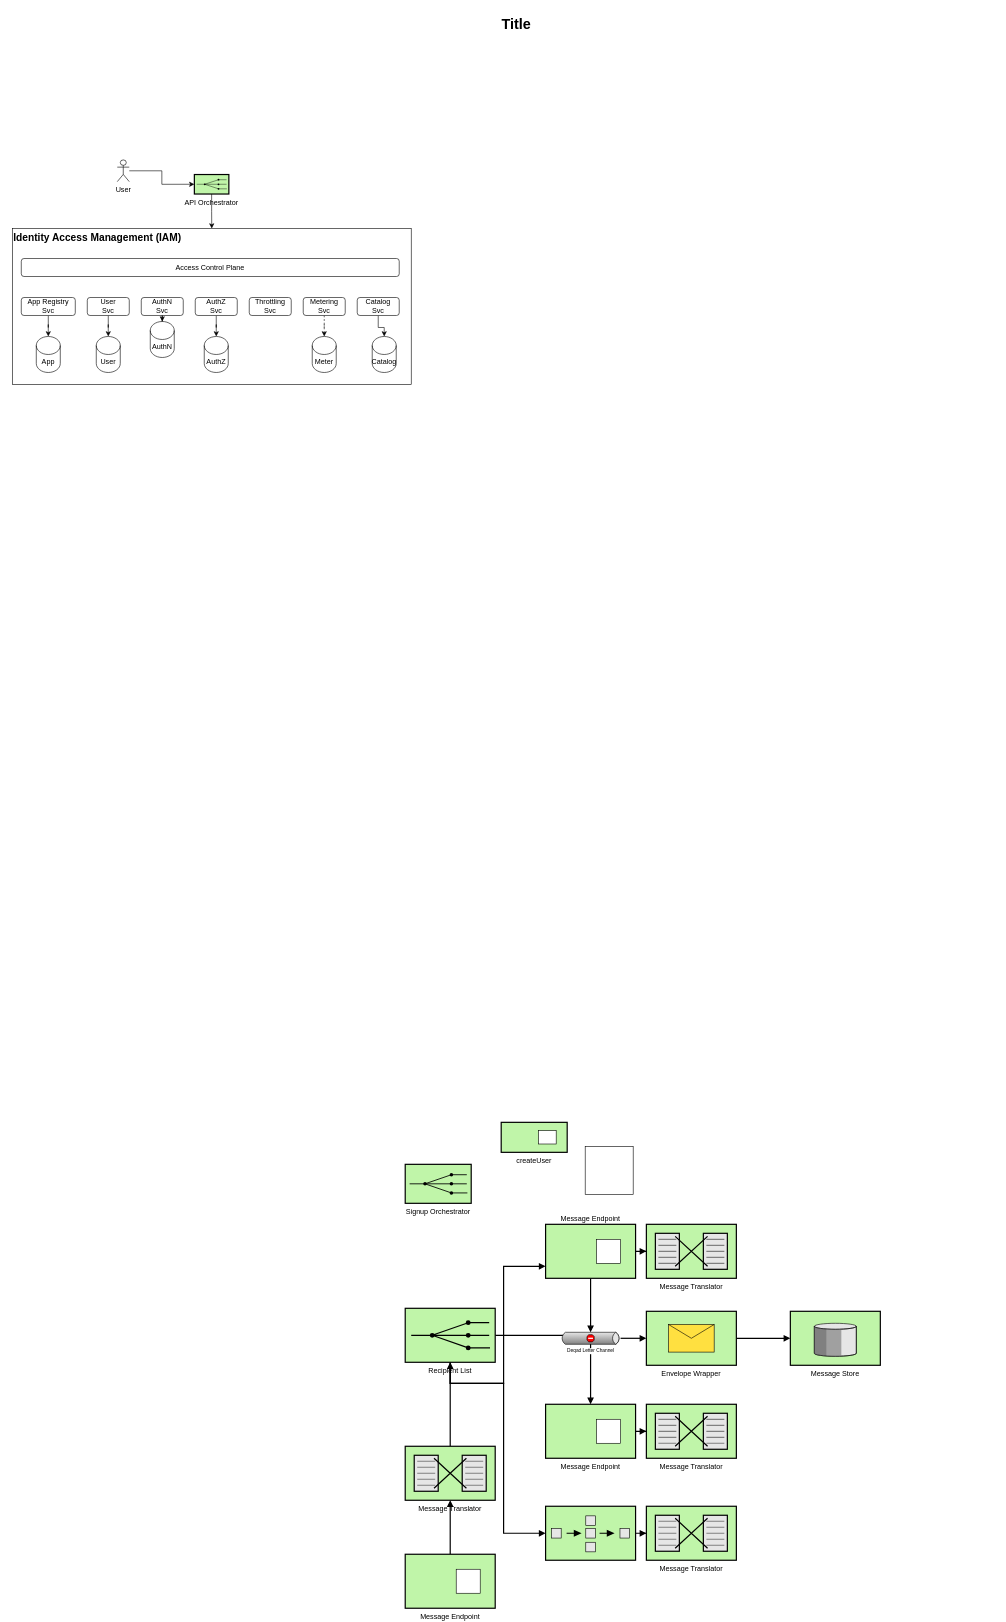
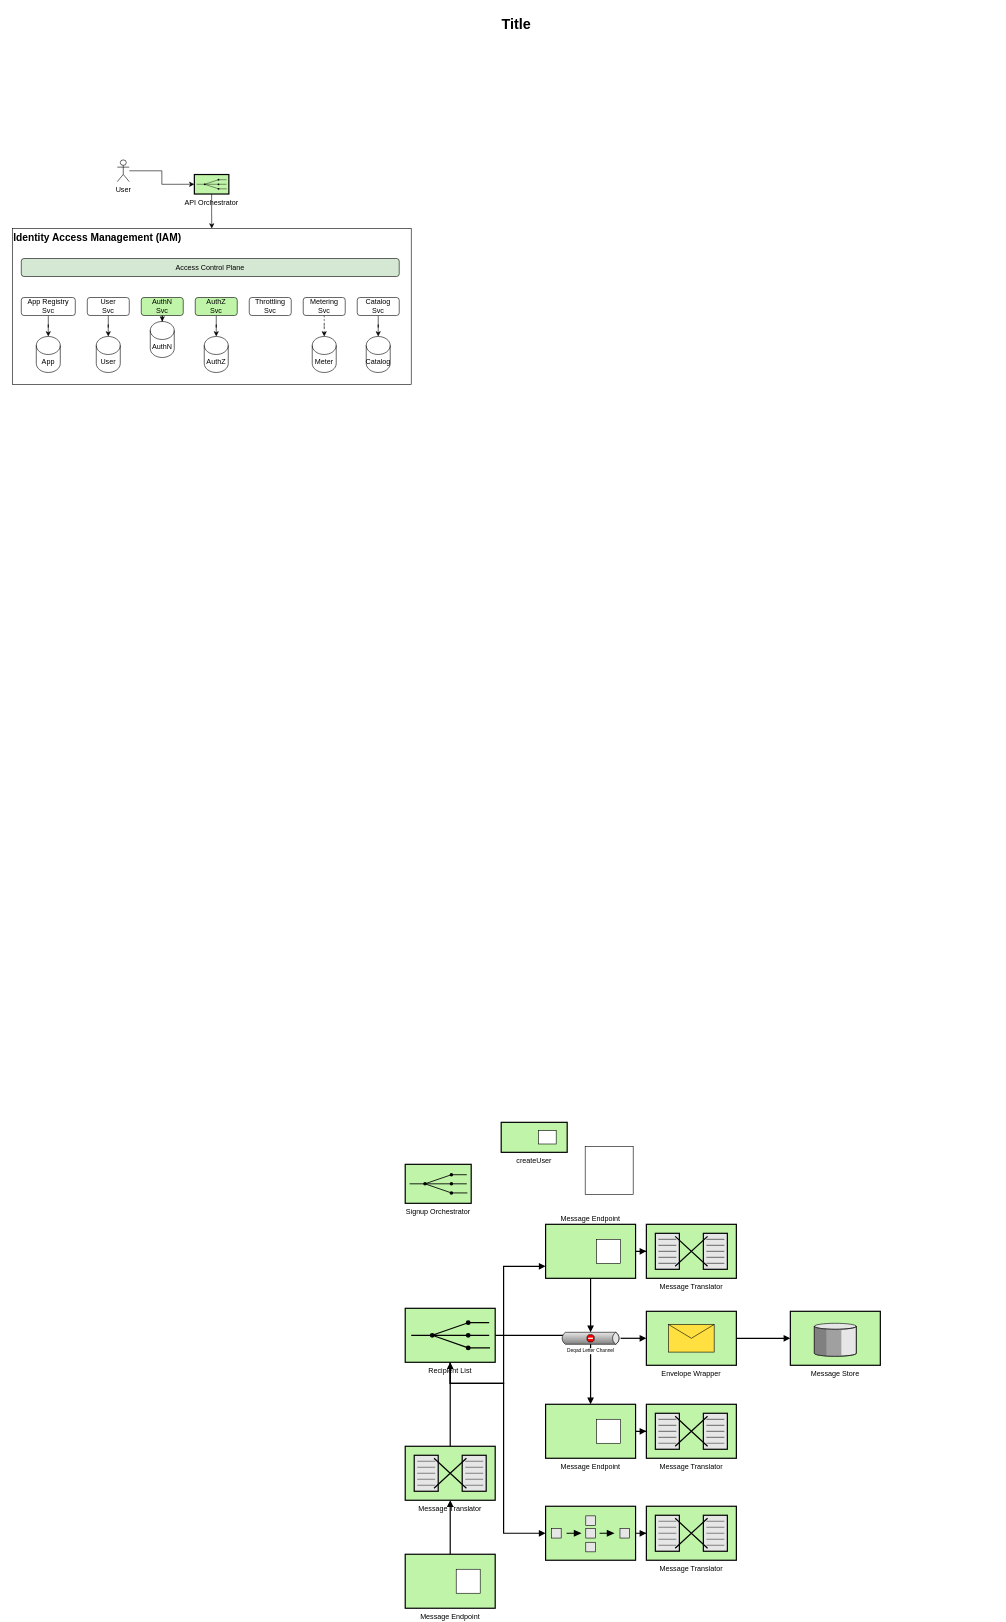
  <mxCell id="0" style=";html=1;" />
  <mxCell id="1" style=";html=1;" parent="0" />
  <mxCell id="2" value="Identity Access Management (IAM)" style="rounded=0;whiteSpace=wrap;align=left;verticalAlign=top;labelBackgroundColor=default;labelBorderColor=none;fontStyle=1;fontSize=17;" vertex="1" parent="1"><mxGeometry x="20" y="380" width="665" height="260" as="geometry" /></mxCell>
  <mxCell id="3" style="edgeStyle=orthogonalEdgeStyle;rounded=0;html=1;endArrow=block;endFill=1;jettySize=auto;orthogonalLoop=1;strokeWidth=2;startArrow=none;startFill=0;" parent="1" source="4" target="8" edge="1"><mxGeometry relative="1" as="geometry" /></mxCell>
  <mxCell id="4" value="Message Translator" style="strokeWidth=2;dashed=0;align=center;fontSize=12;shape=mxgraph.eip.message_translator;fillColor=#c0f5a9;verticalLabelPosition=bottom;verticalAlign=top;" parent="1" vertex="1"><mxGeometry x="675" y="2410" width="150" height="90" as="geometry" /></mxCell>
  <mxCell id="5" style="edgeStyle=orthogonalEdgeStyle;rounded=0;html=1;endArrow=block;endFill=1;jettySize=auto;orthogonalLoop=1;strokeWidth=2;startArrow=none;startFill=0;" parent="1" source="8" target="14" edge="1"><mxGeometry relative="1" as="geometry"><Array as="points"><mxPoint x="839" y="2305" /><mxPoint x="839" y="2110" /></Array></mxGeometry></mxCell>
  <mxCell id="6" style="edgeStyle=orthogonalEdgeStyle;rounded=0;html=1;endArrow=block;endFill=1;jettySize=auto;orthogonalLoop=1;strokeWidth=2;startArrow=none;startFill=0;" parent="1" source="8" target="17" edge="1"><mxGeometry relative="1" as="geometry" /></mxCell>
  <mxCell id="7" style="edgeStyle=orthogonalEdgeStyle;rounded=0;html=1;endArrow=block;endFill=1;jettySize=auto;orthogonalLoop=1;strokeWidth=2;startArrow=none;startFill=0;" parent="1" source="8" target="26" edge="1"><mxGeometry relative="1" as="geometry"><Array as="points"><mxPoint x="839" y="2305" /><mxPoint x="839" y="2555" /></Array></mxGeometry></mxCell>
  <mxCell id="8" value="Recipient List" style="strokeWidth=2;dashed=0;align=center;fontSize=12;fillColor=#c0f5a9;verticalLabelPosition=bottom;verticalAlign=top;shape=mxgraph.eip.recipient_list;" parent="1" vertex="1"><mxGeometry x="675" y="2180" width="150" height="90" as="geometry" /></mxCell>
  <mxCell id="9" style="edgeStyle=orthogonalEdgeStyle;rounded=0;html=1;endArrow=block;endFill=1;jettySize=auto;orthogonalLoop=1;strokeWidth=2;startArrow=none;startFill=0;" parent="1" source="10" target="4" edge="1"><mxGeometry relative="1" as="geometry" /></mxCell>
  <mxCell id="10" value="Message Endpoint" style="strokeWidth=2;dashed=0;align=center;fontSize=12;shape=rect;verticalLabelPosition=bottom;verticalAlign=top;fillColor=#c0f5a9" parent="1" vertex="1"><mxGeometry x="675" y="2590" width="150" height="90" as="geometry" /></mxCell>
  <mxCell id="11" value="" style="strokeWidth=1;dashed=0;align=center;fontSize=8;shape=rect;fillColor=#ffffff;strokeColor=#000000;" parent="10" vertex="1"><mxGeometry x="85" y="25" width="40" height="40" as="geometry" /></mxCell>
  <mxCell id="12" style="edgeStyle=orthogonalEdgeStyle;rounded=0;html=1;endArrow=block;endFill=1;jettySize=auto;orthogonalLoop=1;strokeWidth=2;startArrow=none;startFill=0;" parent="1" source="14" target="19" edge="1"><mxGeometry relative="1" as="geometry" /></mxCell>
  <mxCell id="13" style="edgeStyle=orthogonalEdgeStyle;rounded=0;html=1;endArrow=block;endFill=1;jettySize=auto;orthogonalLoop=1;strokeWidth=2;startArrow=none;startFill=0;" parent="1" source="14" target="22" edge="1"><mxGeometry relative="1" as="geometry" /></mxCell>
  <mxCell id="14" value="Message Endpoint" style="strokeWidth=2;dashed=0;align=center;fontSize=12;shape=rect;verticalLabelPosition=top;verticalAlign=bottom;fillColor=#c0f5a9;labelPosition=center;" parent="1" vertex="1"><mxGeometry x="909" y="2040" width="150" height="90" as="geometry" /></mxCell>
  <mxCell id="15" value="" style="strokeWidth=1;dashed=0;align=center;fontSize=8;shape=rect;fillColor=#ffffff;strokeColor=#000000;" parent="14" vertex="1"><mxGeometry x="85" y="25" width="40" height="40" as="geometry" /></mxCell>
  <mxCell id="16" style="edgeStyle=orthogonalEdgeStyle;rounded=0;html=1;endArrow=block;endFill=1;jettySize=auto;orthogonalLoop=1;strokeWidth=2;startArrow=none;startFill=0;" parent="1" source="17" target="20" edge="1"><mxGeometry relative="1" as="geometry" /></mxCell>
  <mxCell id="17" value="Message Endpoint" style="strokeWidth=2;dashed=0;align=center;fontSize=12;shape=rect;verticalLabelPosition=bottom;verticalAlign=top;fillColor=#c0f5a9" parent="1" vertex="1"><mxGeometry x="909" y="2340" width="150" height="90" as="geometry" /></mxCell>
  <mxCell id="18" value="" style="strokeWidth=1;dashed=0;align=center;fontSize=8;shape=rect" parent="17" vertex="1"><mxGeometry x="85" y="25" width="40" height="40" as="geometry" /></mxCell>
  <mxCell id="19" value="Message Translator" style="strokeWidth=2;dashed=0;align=center;fontSize=12;shape=mxgraph.eip.message_translator;fillColor=#c0f5a9;verticalLabelPosition=bottom;verticalAlign=top;" parent="1" vertex="1"><mxGeometry x="1077" y="2040" width="150" height="90" as="geometry" /></mxCell>
  <mxCell id="20" value="Message Translator" style="strokeWidth=2;dashed=0;align=center;fontSize=12;shape=mxgraph.eip.message_translator;fillColor=#c0f5a9;verticalLabelPosition=bottom;verticalAlign=top;" parent="1" vertex="1"><mxGeometry x="1077" y="2340" width="150" height="90" as="geometry" /></mxCell>
  <mxCell id="21" style="edgeStyle=orthogonalEdgeStyle;rounded=0;html=1;endArrow=block;endFill=1;jettySize=auto;orthogonalLoop=1;strokeWidth=2;startArrow=none;startFill=0;" parent="1" source="22" target="24" edge="1"><mxGeometry relative="1" as="geometry" /></mxCell>
  <mxCell id="22" value="Deqad Letter Channel" style="strokeWidth=1;dashed=0;align=center;html=1;fontSize=8;shape=mxgraph.eip.deadLetterChannel;verticalLabelPosition=bottom;labelBackgroundColor=#ffffff;verticalAlign=top;" parent="1" vertex="1"><mxGeometry x="934" y="2220" width="100" height="20" as="geometry" /></mxCell>
  <mxCell id="23" style="edgeStyle=orthogonalEdgeStyle;rounded=0;html=1;endArrow=block;endFill=1;jettySize=auto;orthogonalLoop=1;strokeWidth=2;startArrow=none;startFill=0;" parent="1" source="24" target="27" edge="1"><mxGeometry relative="1" as="geometry" /></mxCell>
  <mxCell id="24" value="Envelope Wrapper" style="strokeWidth=2;dashed=0;align=center;fontSize=12;fillColor=#c0f5a9;verticalLabelPosition=bottom;verticalAlign=top;shape=mxgraph.eip.envelope_wrapper;" parent="1" vertex="1"><mxGeometry x="1077" y="2185" width="150" height="90" as="geometry" /></mxCell>
  <mxCell id="25" style="edgeStyle=orthogonalEdgeStyle;rounded=0;html=1;endArrow=block;endFill=1;jettySize=auto;orthogonalLoop=1;strokeWidth=2;startArrow=none;startFill=0;" parent="1" source="26" target="28" edge="1"><mxGeometry relative="1" as="geometry" /></mxCell>
  <mxCell id="26" value="" style="strokeWidth=2;dashed=0;align=center;fontSize=12;fillColor=#c0f5a9;verticalLabelPosition=bottom;verticalAlign=top;shape=mxgraph.eip.composed_message_processor;" parent="1" vertex="1"><mxGeometry x="909" y="2510" width="150" height="90" as="geometry" /></mxCell>
  <mxCell id="27" value="Message Store" style="strokeWidth=2;dashed=0;align=center;fontSize=12;verticalLabelPosition=bottom;verticalAlign=top;shape=mxgraph.eip.message_store;fillColor=#c0f5a9" parent="1" vertex="1"><mxGeometry x="1317" y="2185" width="150" height="90" as="geometry" /></mxCell>
  <mxCell id="28" value="Message Translator" style="strokeWidth=2;dashed=0;align=center;fontSize=12;shape=mxgraph.eip.message_translator;fillColor=#c0f5a9;verticalLabelPosition=bottom;verticalAlign=top;" parent="1" vertex="1"><mxGeometry x="1077" y="2510" width="150" height="90" as="geometry" /></mxCell>
  <mxCell id="29" value="Title" style="text;strokeColor=none;fillColor=none;html=1;fontSize=24;fontStyle=1;verticalAlign=middle;align=center;" parent="1" vertex="1"><mxGeometry x="65" y="20" width="1590" height="40" as="geometry" /></mxCell>
  <mxCell id="30" style="edgeStyle=orthogonalEdgeStyle;rounded=0;orthogonalLoop=1;jettySize=auto;html=1;entryX=0;entryY=0.5;entryDx=0;entryDy=0;entryPerimeter=0;" edge="1" parent="1" source="31" target="34"><mxGeometry relative="1" as="geometry"><mxPoint x="165" y="286.25" as="sourcePoint" /><mxPoint x="225" y="286.25" as="targetPoint" /></mxGeometry></mxCell>
  <mxCell id="31" value="User" style="shape=umlActor;verticalLabelPosition=bottom;verticalAlign=top;html=1;outlineConnect=0;" vertex="1" parent="1"><mxGeometry x="195" y="265.63" width="20" height="36.25" as="geometry" /></mxCell>
  <mxCell id="32" value="" style="whiteSpace=wrap;html=1;aspect=fixed;" vertex="1" parent="1"><mxGeometry x="975" y="1910" width="80" height="80" as="geometry" /></mxCell>
  <mxCell id="33" value="" style="edgeStyle=orthogonalEdgeStyle;rounded=0;orthogonalLoop=1;jettySize=auto;html=1;" edge="1" parent="1" source="34" target="2"><mxGeometry relative="1" as="geometry" /></mxCell>
  <mxCell id="34" value="API Orchestrator" style="strokeWidth=2;dashed=0;align=center;fontSize=12;fillColor=#c0f5a9;verticalLabelPosition=bottom;verticalAlign=top;shape=mxgraph.eip.recipient_list;" vertex="1" parent="1"><mxGeometry x="323.5" y="290" width="57.5" height="32.5" as="geometry" /></mxCell>
  <mxCell id="35" value="createUser" style="strokeWidth=2;dashed=0;align=center;fontSize=12;shape=rect;verticalLabelPosition=bottom;verticalAlign=top;fillColor=#c0f5a9" vertex="1" parent="1"><mxGeometry x="835" y="1870" width="110" height="50" as="geometry" /></mxCell>
  <mxCell id="36" value="" style="strokeWidth=1;dashed=0;align=center;fontSize=8;shape=rect;fillColor=#ffffff;strokeColor=#000000;" vertex="1" parent="35"><mxGeometry x="62.333" y="13.889" width="29.333" height="22.222" as="geometry" /></mxCell>
  <mxCell id="37" value="Signup Orchestrator" style="strokeWidth=2;dashed=0;align=center;fontSize=12;fillColor=#c0f5a9;verticalLabelPosition=bottom;verticalAlign=top;shape=mxgraph.eip.recipient_list;" vertex="1" parent="1"><mxGeometry x="675" y="1940" width="110" height="65" as="geometry" /></mxCell>
  <mxCell id="38" value="" style="edgeStyle=orthogonalEdgeStyle;rounded=0;orthogonalLoop=1;jettySize=auto;html=1;" edge="1" parent="1" source="39" target="43"><mxGeometry relative="1" as="geometry" /></mxCell>
- <mxCell id="39" value="AuthN&lt;br&gt;Svc" style="rounded=1;whiteSpace=wrap;html=1;" vertex="1" parent="1"><mxGeometry x="235" y="495" width="70" height="30" as="geometry" /></mxCell>
+ <mxCell id="39" value="AuthN&lt;br&gt;Svc" style="rounded=1;whiteSpace=wrap;html=1;fillColor=#c0f5a9;" vertex="1" parent="1"><mxGeometry x="235" y="495" width="70" height="30" as="geometry" /></mxCell>
  <mxCell id="40" value="" style="edgeStyle=orthogonalEdgeStyle;rounded=0;orthogonalLoop=1;jettySize=auto;html=1;" edge="1" parent="1" source="41" target="44"><mxGeometry relative="1" as="geometry" /></mxCell>
- <mxCell id="41" value="AuthZ&lt;br&gt;Svc" style="rounded=1;whiteSpace=wrap;html=1;" vertex="1" parent="1"><mxGeometry x="325" y="495" width="70" height="30" as="geometry" /></mxCell>
+ <mxCell id="41" value="AuthZ&lt;br&gt;Svc" style="rounded=1;whiteSpace=wrap;html=1;fillColor=#c0f5a9;" vertex="1" parent="1"><mxGeometry x="325" y="495" width="70" height="30" as="geometry" /></mxCell>
  <mxCell id="42" value="Throttling&lt;br&gt;Svc" style="rounded=1;whiteSpace=wrap;html=1;" vertex="1" parent="1"><mxGeometry x="415" y="495" width="70" height="30" as="geometry" /></mxCell>
  <mxCell id="43" value="AuthN" style="shape=cylinder3;whiteSpace=wrap;html=1;boundedLbl=1;backgroundOutline=1;size=15;" vertex="1" parent="1"><mxGeometry x="250" y="535" width="40" height="60" as="geometry" /></mxCell>
  <mxCell id="44" value="AuthZ" style="shape=cylinder3;whiteSpace=wrap;html=1;boundedLbl=1;backgroundOutline=1;size=15;" vertex="1" parent="1"><mxGeometry x="340" y="560" width="40" height="60" as="geometry" /></mxCell>
  <mxCell id="45" value="" style="edgeStyle=orthogonalEdgeStyle;rounded=0;orthogonalLoop=1;jettySize=auto;html=1;dashed=1;" edge="1" parent="1" source="46" target="47"><mxGeometry relative="1" as="geometry" /></mxCell>
  <mxCell id="46" value="Metering&lt;br&gt;Svc" style="rounded=1;whiteSpace=wrap;html=1;" vertex="1" parent="1"><mxGeometry x="505" y="495" width="70" height="30" as="geometry" /></mxCell>
  <mxCell id="47" value="Meter" style="shape=cylinder3;whiteSpace=wrap;html=1;boundedLbl=1;backgroundOutline=1;size=15;" vertex="1" parent="1"><mxGeometry x="520" y="560" width="40" height="60" as="geometry" /></mxCell>
- <mxCell id="48" value="Catalog" style="shape=cylinder3;whiteSpace=wrap;html=1;boundedLbl=1;backgroundOutline=1;size=15;" vertex="1" parent="1"><mxGeometry x="620" y="560" width="40" height="60" as="geometry" /></mxCell>
+ <mxCell id="48" value="Catalog" style="shape=cylinder3;whiteSpace=wrap;html=1;boundedLbl=1;backgroundOutline=1;size=15;" vertex="1" parent="1"><mxGeometry x="610" y="560" width="40" height="60" as="geometry" /></mxCell>
  <mxCell id="49" value="" style="edgeStyle=orthogonalEdgeStyle;rounded=0;orthogonalLoop=1;jettySize=auto;html=1;" edge="1" parent="1" source="50" target="48"><mxGeometry relative="1" as="geometry" /></mxCell>
  <mxCell id="50" value="Catalog&lt;br&gt;Svc" style="rounded=1;whiteSpace=wrap;html=1;" vertex="1" parent="1"><mxGeometry x="595" y="495" width="70" height="30" as="geometry" /></mxCell>
  <mxCell id="51" value="" style="edgeStyle=orthogonalEdgeStyle;rounded=0;orthogonalLoop=1;jettySize=auto;html=1;" edge="1" parent="1" source="52" target="53"><mxGeometry relative="1" as="geometry" /></mxCell>
  <mxCell id="52" value="App Registry&lt;br&gt;Svc" style="rounded=1;whiteSpace=wrap;html=1;" vertex="1" parent="1"><mxGeometry x="35" y="495" width="90" height="30" as="geometry" /></mxCell>
  <mxCell id="53" value="App" style="shape=cylinder3;whiteSpace=wrap;html=1;boundedLbl=1;backgroundOutline=1;size=15;" vertex="1" parent="1"><mxGeometry x="60" y="560" width="40" height="60" as="geometry" /></mxCell>
  <mxCell id="54" value="User" style="shape=cylinder3;whiteSpace=wrap;html=1;boundedLbl=1;backgroundOutline=1;size=15;" vertex="1" parent="1"><mxGeometry x="160" y="560" width="40" height="60" as="geometry" /></mxCell>
  <mxCell id="55" value="" style="edgeStyle=orthogonalEdgeStyle;rounded=0;orthogonalLoop=1;jettySize=auto;html=1;" edge="1" parent="1" source="56" target="54"><mxGeometry relative="1" as="geometry" /></mxCell>
  <mxCell id="56" value="User&lt;br&gt;Svc" style="rounded=1;whiteSpace=wrap;html=1;" vertex="1" parent="1"><mxGeometry x="145" y="495" width="70" height="30" as="geometry" /></mxCell>
- <mxCell id="57" value="Access Control Plane" style="rounded=1;whiteSpace=wrap;html=1;" vertex="1" parent="1"><mxGeometry x="35" y="430" width="630" height="30" as="geometry" /></mxCell>
+ <mxCell id="57" value="Access Control Plane" style="rounded=1;whiteSpace=wrap;html=1;fillColor=#d5e8d4;" vertex="1" parent="1"><mxGeometry x="35" y="430" width="630" height="30" as="geometry" /></mxCell>
